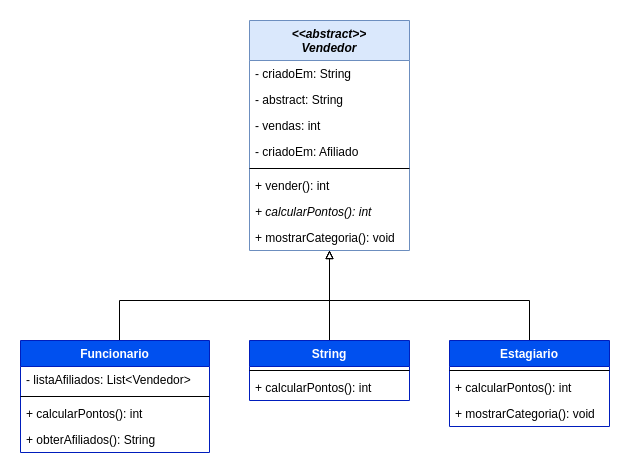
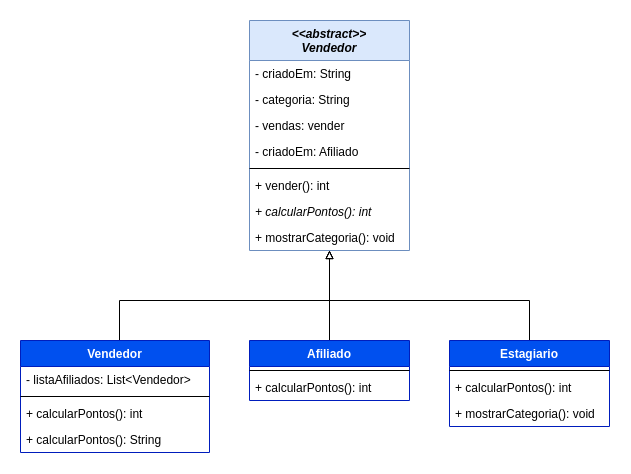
  <mxCell id="0" />
  <mxCell id="1" parent="0" />
  <mxCell id="2" value="&lt;&lt;abstract&gt;&gt;&#10;Vendedor" style="swimlane;fontStyle=3;align=center;verticalAlign=top;childLayout=stackLayout;horizontal=1;startSize=40;horizontalStack=0;resizeParent=1;resizeParentMax=0;resizeLast=0;collapsible=1;marginBottom=0;fillColor=#dae8fc;strokeColor=#6c8ebf;" vertex="1" parent="1"><mxGeometry x="249" y="20" width="160" height="230" as="geometry" /></mxCell>
  <mxCell id="3" value="- criadoEm: String" style="text;strokeColor=none;fillColor=none;align=left;verticalAlign=top;spacingLeft=4;spacingRight=4;overflow=hidden;rotatable=0;points=[[0,0.5],[1,0.5]];portConstraint=eastwest;" vertex="1" parent="2"><mxGeometry y="40" width="160" height="26" as="geometry" /></mxCell>
- <mxCell id="4" value="- abstract: String" style="text;strokeColor=none;fillColor=none;align=left;verticalAlign=top;spacingLeft=4;spacingRight=4;overflow=hidden;rotatable=0;points=[[0,0.5],[1,0.5]];portConstraint=eastwest;" vertex="1" parent="2"><mxGeometry y="66" width="160" height="26" as="geometry" /></mxCell>
- <mxCell id="5" value="- vendas: int" style="text;strokeColor=none;fillColor=none;align=left;verticalAlign=top;spacingLeft=4;spacingRight=4;overflow=hidden;rotatable=0;points=[[0,0.5],[1,0.5]];portConstraint=eastwest;" vertex="1" parent="2"><mxGeometry y="92" width="160" height="26" as="geometry" /></mxCell>
+ <mxCell id="4" value="- categoria: String" style="text;strokeColor=none;fillColor=none;align=left;verticalAlign=top;spacingLeft=4;spacingRight=4;overflow=hidden;rotatable=0;points=[[0,0.5],[1,0.5]];portConstraint=eastwest;" vertex="1" parent="2"><mxGeometry y="66" width="160" height="26" as="geometry" /></mxCell>
+ <mxCell id="5" value="- vendas: vender" style="text;strokeColor=none;fillColor=none;align=left;verticalAlign=top;spacingLeft=4;spacingRight=4;overflow=hidden;rotatable=0;points=[[0,0.5],[1,0.5]];portConstraint=eastwest;" vertex="1" parent="2"><mxGeometry y="92" width="160" height="26" as="geometry" /></mxCell>
  <mxCell id="6" value="- criadoEm: Afiliado" style="text;strokeColor=none;fillColor=none;align=left;verticalAlign=top;spacingLeft=4;spacingRight=4;overflow=hidden;rotatable=0;points=[[0,0.5],[1,0.5]];portConstraint=eastwest;" vertex="1" parent="2"><mxGeometry y="118" width="160" height="26" as="geometry" /></mxCell>
  <mxCell id="7" value="" style="line;strokeWidth=1;fillColor=none;align=left;verticalAlign=middle;spacingTop=-1;spacingLeft=3;spacingRight=3;rotatable=0;labelPosition=right;points=[];portConstraint=eastwest;" vertex="1" parent="2"><mxGeometry y="144" width="160" height="8" as="geometry" /></mxCell>
  <mxCell id="8" value="+ vender(): int" style="text;strokeColor=none;fillColor=none;align=left;verticalAlign=top;spacingLeft=4;spacingRight=4;overflow=hidden;rotatable=0;points=[[0,0.5],[1,0.5]];portConstraint=eastwest;" vertex="1" parent="2"><mxGeometry y="152" width="160" height="26" as="geometry" /></mxCell>
  <mxCell id="9" value="+ calcularPontos(): int" style="text;strokeColor=none;fillColor=none;align=left;verticalAlign=top;spacingLeft=4;spacingRight=4;overflow=hidden;rotatable=0;points=[[0,0.5],[1,0.5]];portConstraint=eastwest;fontStyle=2" vertex="1" parent="2"><mxGeometry y="178" width="160" height="26" as="geometry" /></mxCell>
  <mxCell id="10" value="+ mostrarCategoria(): void" style="text;strokeColor=none;fillColor=none;align=left;verticalAlign=top;spacingLeft=4;spacingRight=4;overflow=hidden;rotatable=0;points=[[0,0.5],[1,0.5]];portConstraint=eastwest;fontStyle=0" vertex="1" parent="2"><mxGeometry y="204" width="160" height="26" as="geometry" /></mxCell>
  <mxCell id="11" style="edgeStyle=orthogonalEdgeStyle;rounded=0;orthogonalLoop=1;jettySize=auto;html=1;endArrow=block;endFill=0;" edge="1" parent="1" source="12" target="2"><mxGeometry relative="1" as="geometry"><Array as="points"><mxPoint x="119" y="300" /><mxPoint x="329" y="300" /></Array></mxGeometry></mxCell>
- <mxCell id="12" value="Funcionario" style="swimlane;fontStyle=1;align=center;verticalAlign=top;childLayout=stackLayout;horizontal=1;startSize=26;horizontalStack=0;resizeParent=1;resizeParentMax=0;resizeLast=0;collapsible=1;marginBottom=0;fillColor=#0050ef;fontColor=#ffffff;strokeColor=#001DBC;" vertex="1" parent="1"><mxGeometry x="20" y="340" width="189" height="112" as="geometry" /></mxCell>
+ <mxCell id="12" value="Vendedor" style="swimlane;fontStyle=1;align=center;verticalAlign=top;childLayout=stackLayout;horizontal=1;startSize=26;horizontalStack=0;resizeParent=1;resizeParentMax=0;resizeLast=0;collapsible=1;marginBottom=0;fillColor=#0050ef;fontColor=#ffffff;strokeColor=#001DBC;" vertex="1" parent="1"><mxGeometry x="20" y="340" width="189" height="112" as="geometry" /></mxCell>
  <mxCell id="13" value="- listaAfiliados: List&lt;Vendedor&gt;" style="text;strokeColor=none;fillColor=none;align=left;verticalAlign=top;spacingLeft=4;spacingRight=4;overflow=hidden;rotatable=0;points=[[0,0.5],[1,0.5]];portConstraint=eastwest;fontStyle=0" vertex="1" parent="12"><mxGeometry y="26" width="189" height="26" as="geometry" /></mxCell>
  <mxCell id="14" value="" style="line;strokeWidth=1;fillColor=none;align=left;verticalAlign=middle;spacingTop=-1;spacingLeft=3;spacingRight=3;rotatable=0;labelPosition=right;points=[];portConstraint=eastwest;" vertex="1" parent="12"><mxGeometry y="52" width="189" height="8" as="geometry" /></mxCell>
  <mxCell id="15" value="+ calcularPontos(): int" style="text;strokeColor=none;fillColor=none;align=left;verticalAlign=top;spacingLeft=4;spacingRight=4;overflow=hidden;rotatable=0;points=[[0,0.5],[1,0.5]];portConstraint=eastwest;" vertex="1" parent="12"><mxGeometry y="60" width="189" height="26" as="geometry" /></mxCell>
- <mxCell id="16" value="+ obterAfiliados(): String" style="text;strokeColor=none;fillColor=none;align=left;verticalAlign=top;spacingLeft=4;spacingRight=4;overflow=hidden;rotatable=0;points=[[0,0.5],[1,0.5]];portConstraint=eastwest;" vertex="1" parent="12"><mxGeometry y="86" width="189" height="26" as="geometry" /></mxCell>
+ <mxCell id="16" value="+ calcularPontos(): String" style="text;strokeColor=none;fillColor=none;align=left;verticalAlign=top;spacingLeft=4;spacingRight=4;overflow=hidden;rotatable=0;points=[[0,0.5],[1,0.5]];portConstraint=eastwest;" vertex="1" parent="12"><mxGeometry y="86" width="189" height="26" as="geometry" /></mxCell>
  <mxCell id="17" style="edgeStyle=orthogonalEdgeStyle;rounded=0;orthogonalLoop=1;jettySize=auto;html=1;endArrow=block;endFill=0;" edge="1" parent="1" source="18" target="2"><mxGeometry relative="1" as="geometry"><Array as="points"><mxPoint x="329" y="270" /><mxPoint x="329" y="270" /></Array></mxGeometry></mxCell>
- <mxCell id="18" value="String" style="swimlane;fontStyle=1;align=center;verticalAlign=top;childLayout=stackLayout;horizontal=1;startSize=26;horizontalStack=0;resizeParent=1;resizeParentMax=0;resizeLast=0;collapsible=1;marginBottom=0;fillColor=#0050ef;fontColor=#ffffff;strokeColor=#001DBC;" vertex="1" parent="1"><mxGeometry x="249" y="340" width="160" height="60" as="geometry" /></mxCell>
+ <mxCell id="18" value="Afiliado" style="swimlane;fontStyle=1;align=center;verticalAlign=top;childLayout=stackLayout;horizontal=1;startSize=26;horizontalStack=0;resizeParent=1;resizeParentMax=0;resizeLast=0;collapsible=1;marginBottom=0;fillColor=#0050ef;fontColor=#ffffff;strokeColor=#001DBC;" vertex="1" parent="1"><mxGeometry x="249" y="340" width="160" height="60" as="geometry" /></mxCell>
  <mxCell id="19" value="" style="line;strokeWidth=1;fillColor=none;align=left;verticalAlign=middle;spacingTop=-1;spacingLeft=3;spacingRight=3;rotatable=0;labelPosition=right;points=[];portConstraint=eastwest;" vertex="1" parent="18"><mxGeometry y="26" width="160" height="8" as="geometry" /></mxCell>
  <mxCell id="20" value="+ calcularPontos(): int" style="text;strokeColor=none;fillColor=none;align=left;verticalAlign=top;spacingLeft=4;spacingRight=4;overflow=hidden;rotatable=0;points=[[0,0.5],[1,0.5]];portConstraint=eastwest;" vertex="1" parent="18"><mxGeometry y="34" width="160" height="26" as="geometry" /></mxCell>
  <mxCell id="21" style="edgeStyle=orthogonalEdgeStyle;rounded=0;orthogonalLoop=1;jettySize=auto;html=1;endArrow=block;endFill=0;" edge="1" parent="1" source="22" target="2"><mxGeometry relative="1" as="geometry"><Array as="points"><mxPoint x="529" y="300" /><mxPoint x="329" y="300" /></Array></mxGeometry></mxCell>
  <mxCell id="22" value="Estagiario" style="swimlane;fontStyle=1;align=center;verticalAlign=top;childLayout=stackLayout;horizontal=1;startSize=26;horizontalStack=0;resizeParent=1;resizeParentMax=0;resizeLast=0;collapsible=1;marginBottom=0;fillColor=#0050ef;fontColor=#ffffff;strokeColor=#001DBC;" vertex="1" parent="1"><mxGeometry x="449" y="340" width="160" height="86" as="geometry" /></mxCell>
  <mxCell id="23" value="" style="line;strokeWidth=1;fillColor=none;align=left;verticalAlign=middle;spacingTop=-1;spacingLeft=3;spacingRight=3;rotatable=0;labelPosition=right;points=[];portConstraint=eastwest;" vertex="1" parent="22"><mxGeometry y="26" width="160" height="8" as="geometry" /></mxCell>
  <mxCell id="24" value="+ calcularPontos(): int" style="text;strokeColor=none;fillColor=none;align=left;verticalAlign=top;spacingLeft=4;spacingRight=4;overflow=hidden;rotatable=0;points=[[0,0.5],[1,0.5]];portConstraint=eastwest;" vertex="1" parent="22"><mxGeometry y="34" width="160" height="26" as="geometry" /></mxCell>
  <mxCell id="25" value="+ mostrarCategoria(): void" style="text;strokeColor=none;fillColor=none;align=left;verticalAlign=top;spacingLeft=4;spacingRight=4;overflow=hidden;rotatable=0;points=[[0,0.5],[1,0.5]];portConstraint=eastwest;fontStyle=0" vertex="1" parent="22"><mxGeometry y="60" width="160" height="26" as="geometry" /></mxCell>
